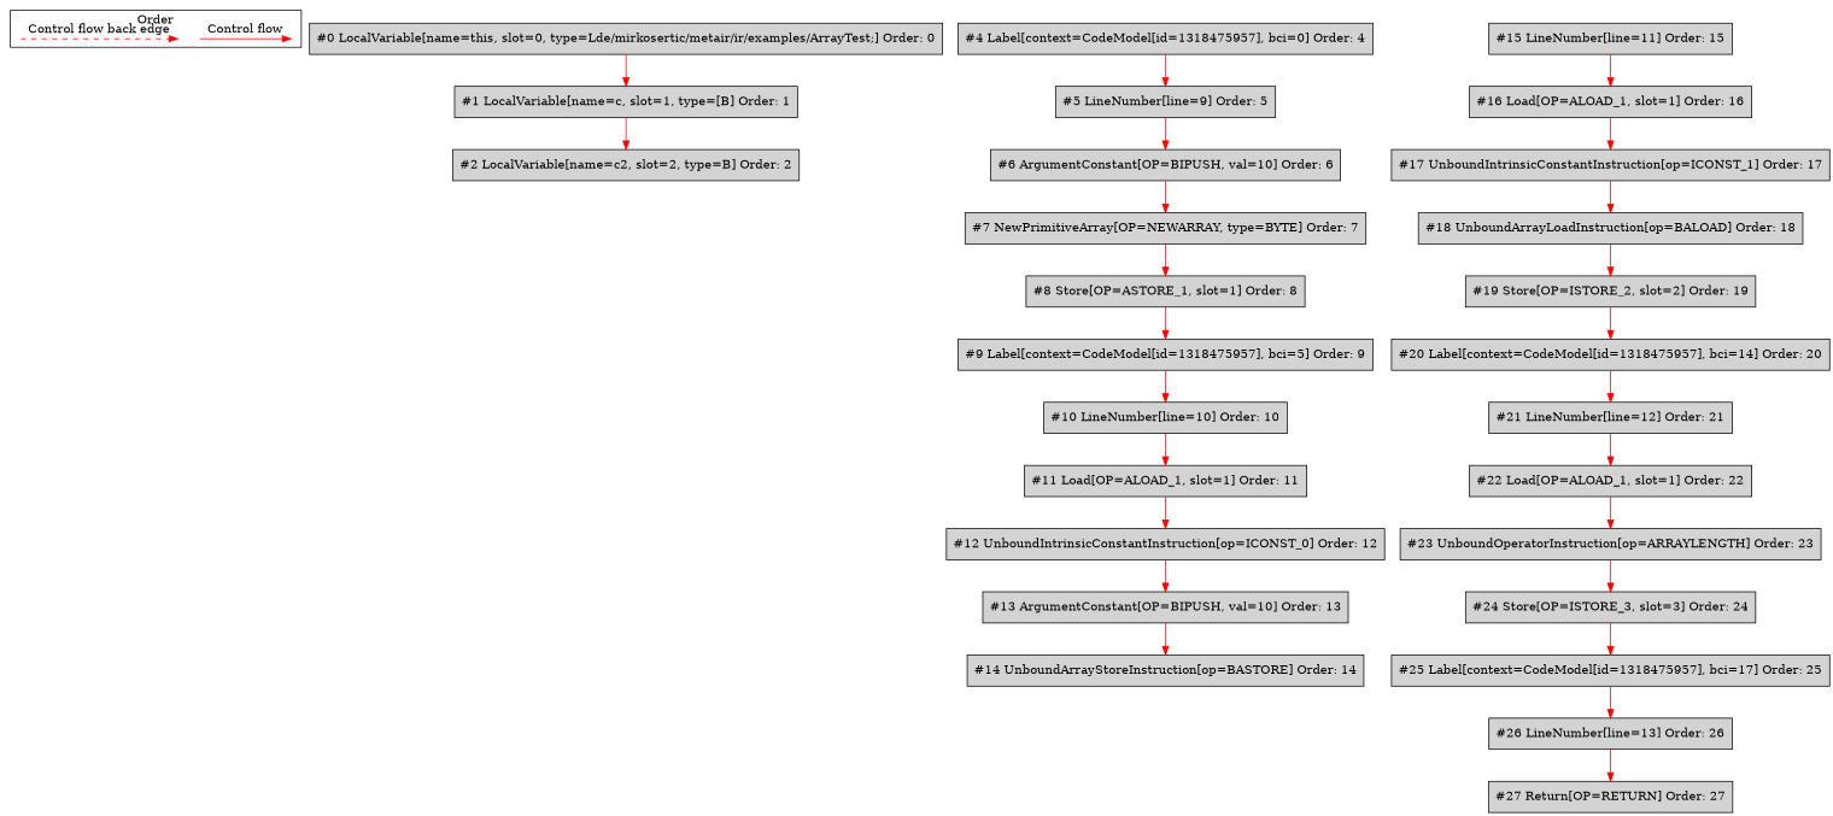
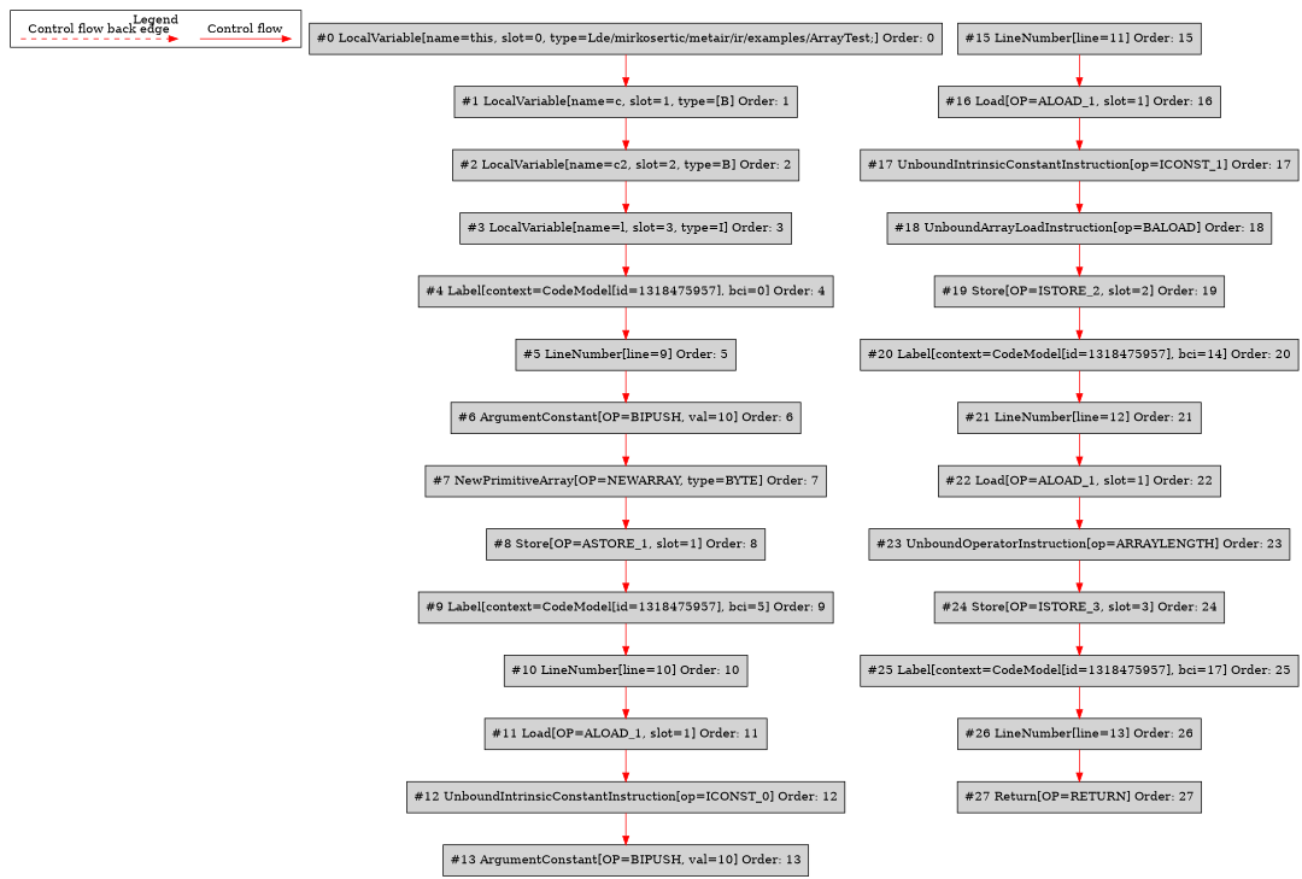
  digraph {
    ordering=in
    node [shape=box style=filled fillcolor=lightgrey]
    edge [color=red]
    c0 [shape=point style=invis fillcolor=""]
    c1 [shape=point style=invis fillcolor=""]
    c2 [shape=point style=invis fillcolor=""]
    c3 [shape=point style=invis fillcolor=""]
    n5 [label="#0 LocalVariable[name=this, slot=0, type=Lde/mirkosertic/metair/ir/examples/ArrayTest;] Order: 0"]
    n6 [label="#1 LocalVariable[name=c, slot=1, type=[B] Order: 1"]
    n7 [label="#2 LocalVariable[name=c2, slot=2, type=B] Order: 2"]
+   n8 [label="#3 LocalVariable[name=l, slot=3, type=I] Order: 3"]
    n9 [label="#4 Label[context=CodeModel[id=1318475957], bci=0] Order: 4"]
    n10 [label="#5 LineNumber[line=9] Order: 5"]
    n11 [label="#6 ArgumentConstant[OP=BIPUSH, val=10] Order: 6"]
    n12 [label="#7 NewPrimitiveArray[OP=NEWARRAY, type=BYTE] Order: 7"]
    n13 [label="#8 Store[OP=ASTORE_1, slot=1] Order: 8"]
    n14 [label="#9 Label[context=CodeModel[id=1318475957], bci=5] Order: 9"]
    n15 [label="#10 LineNumber[line=10] Order: 10"]
    n16 [label="#11 Load[OP=ALOAD_1, slot=1] Order: 11"]
    n17 [label="#12 UnboundIntrinsicConstantInstruction[op=ICONST_0] Order: 12"]
    n18 [label="#13 ArgumentConstant[OP=BIPUSH, val=10] Order: 13"]
-   n19 [label="#14 UnboundArrayStoreInstruction[op=BASTORE] Order: 14"]
    n20 [label="#15 LineNumber[line=11] Order: 15"]
    n21 [label="#16 Load[OP=ALOAD_1, slot=1] Order: 16"]
    n22 [label="#17 UnboundIntrinsicConstantInstruction[op=ICONST_1] Order: 17"]
    n23 [label="#18 UnboundArrayLoadInstruction[op=BALOAD] Order: 18"]
    n24 [label="#19 Store[OP=ISTORE_2, slot=2] Order: 19"]
    n25 [label="#20 Label[context=CodeModel[id=1318475957], bci=14] Order: 20"]
    n26 [label="#21 LineNumber[line=12] Order: 21"]
    n27 [label="#22 Load[OP=ALOAD_1, slot=1] Order: 22"]
    n28 [label="#23 UnboundOperatorInstruction[op=ARRAYLENGTH] Order: 23"]
    n29 [label="#24 Store[OP=ISTORE_3, slot=3] Order: 24"]
    n30 [label="#25 Label[context=CodeModel[id=1318475957], bci=17] Order: 25"]
    n31 [label="#26 LineNumber[line=13] Order: 26"]
    n32 [label="#27 Return[OP=RETURN] Order: 27"]
    subgraph cluster_1 {
-     label=Order
+     label=Legend
      subgraph sub_2 {
        label=Legend
        rank=same
        c0
        c1
        c2
        c3
      }
    }
    c0 -> c1 [label="Control flow" style=solid]
    c2 -> c3 [label="Control flow back edge" style=dashed]
    n5 -> n6
    n6 -> n7
+   n7 -> n8
+   n8 -> n9
    n9 -> n10
    n10 -> n11
    n11 -> n12
    n12 -> n13
    n13 -> n14
    n14 -> n15
    n15 -> n16
    n16 -> n17
    n17 -> n18
-   n18 -> n19
    n20 -> n21
    n21 -> n22
    n22 -> n23
    n23 -> n24
    n24 -> n25
    n25 -> n26
    n26 -> n27
    n27 -> n28
    n28 -> n29
    n29 -> n30
    n30 -> n31
    n31 -> n32
  }
